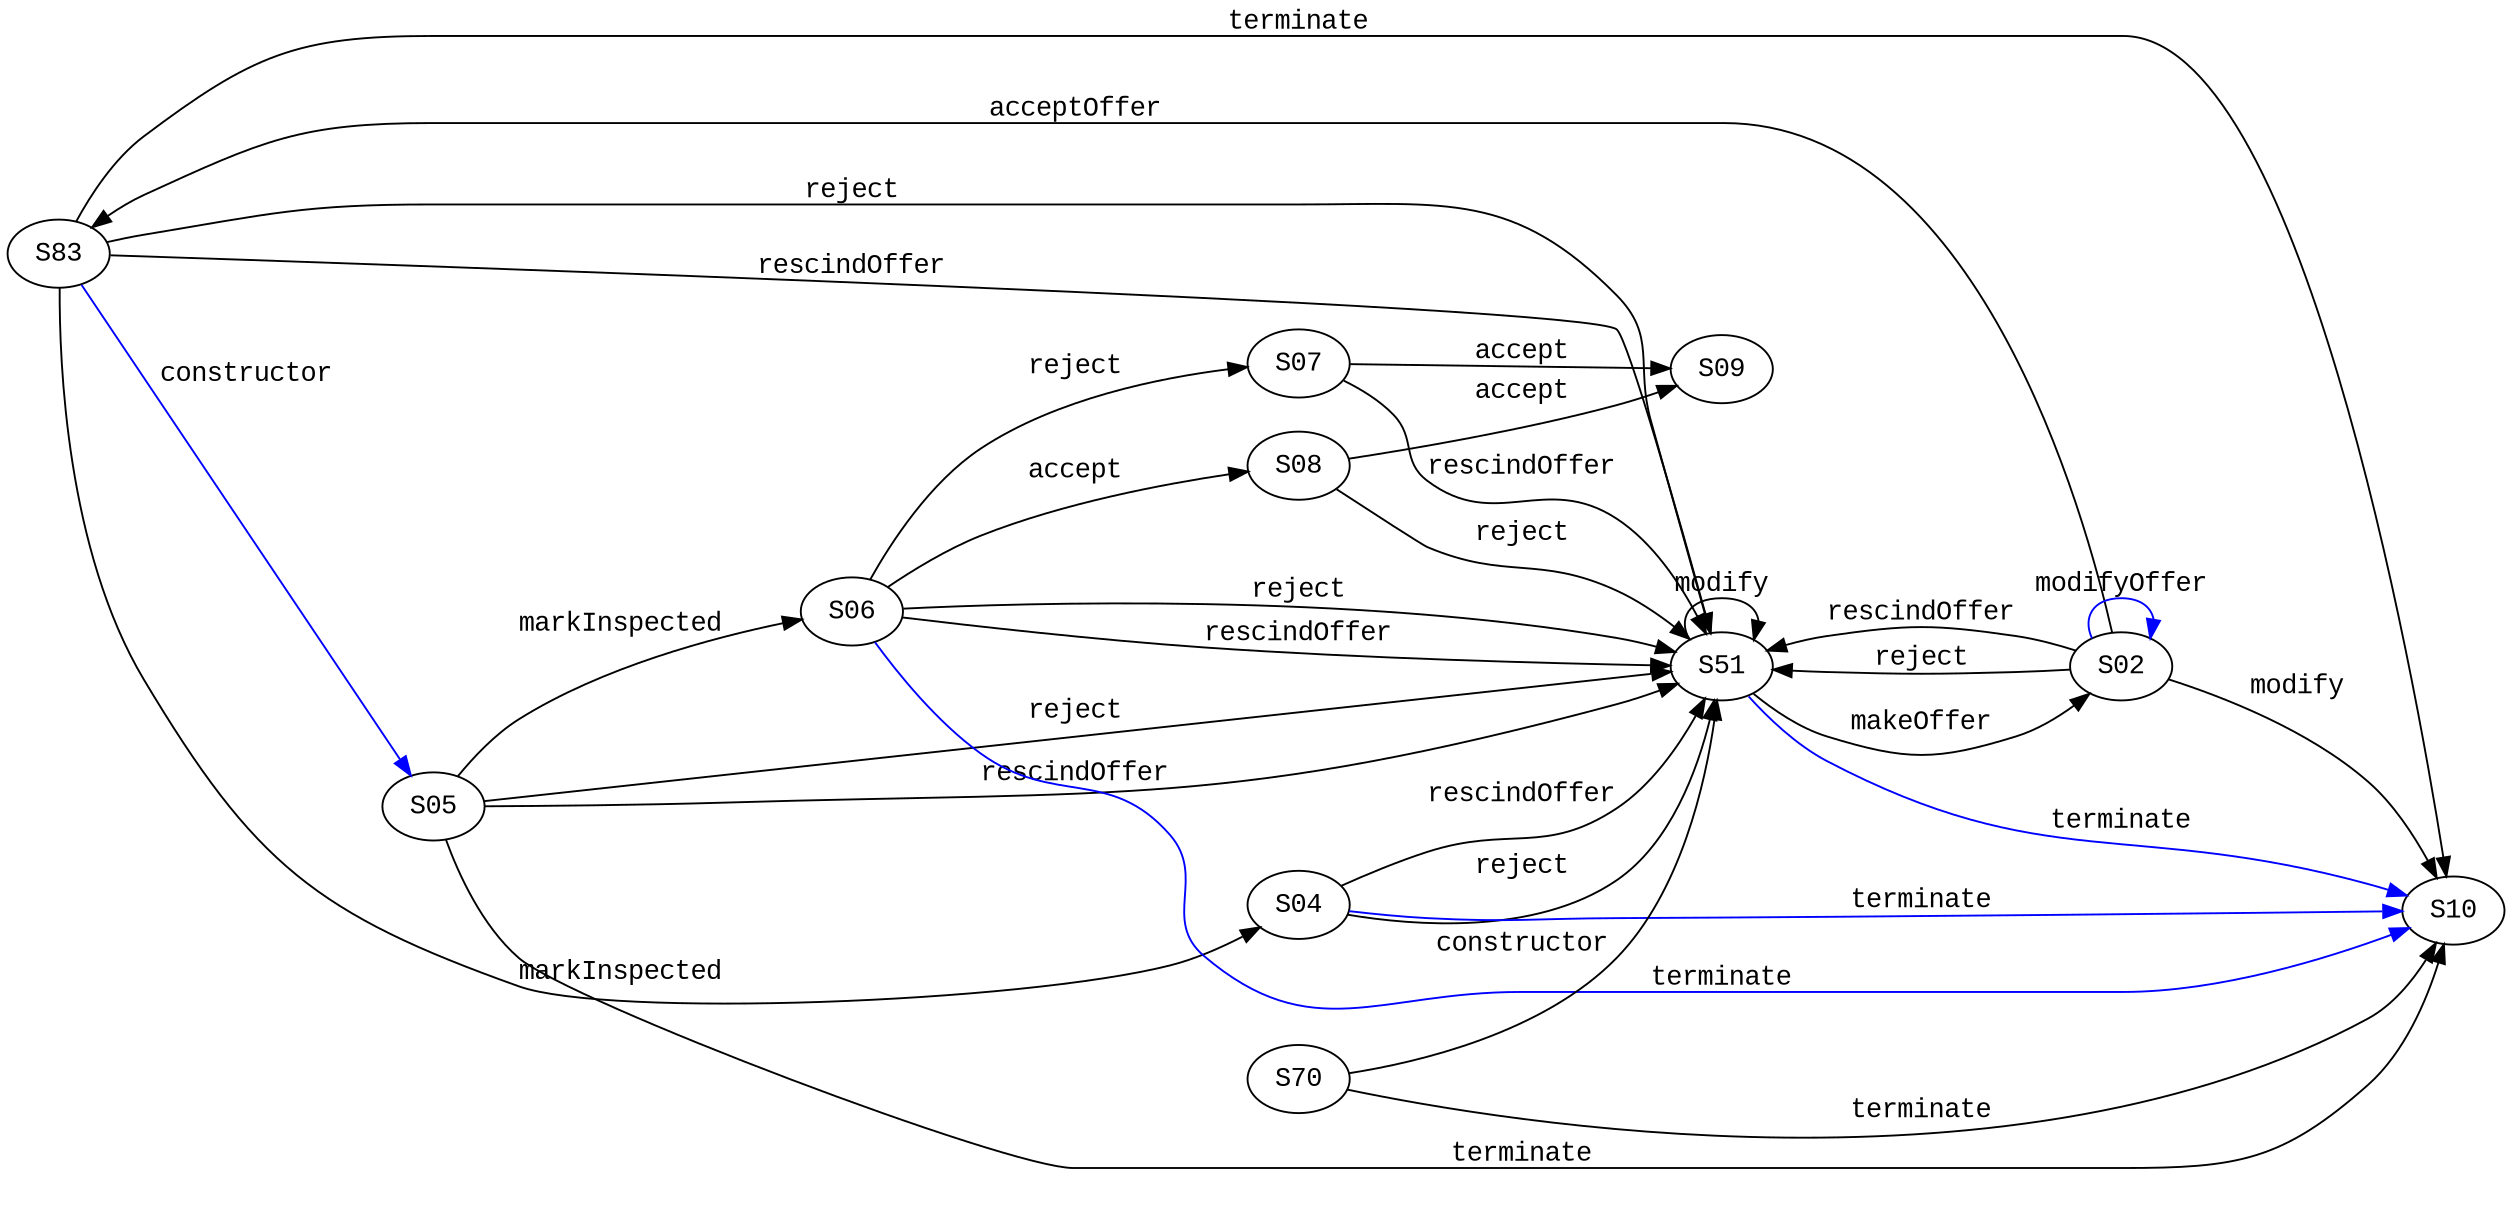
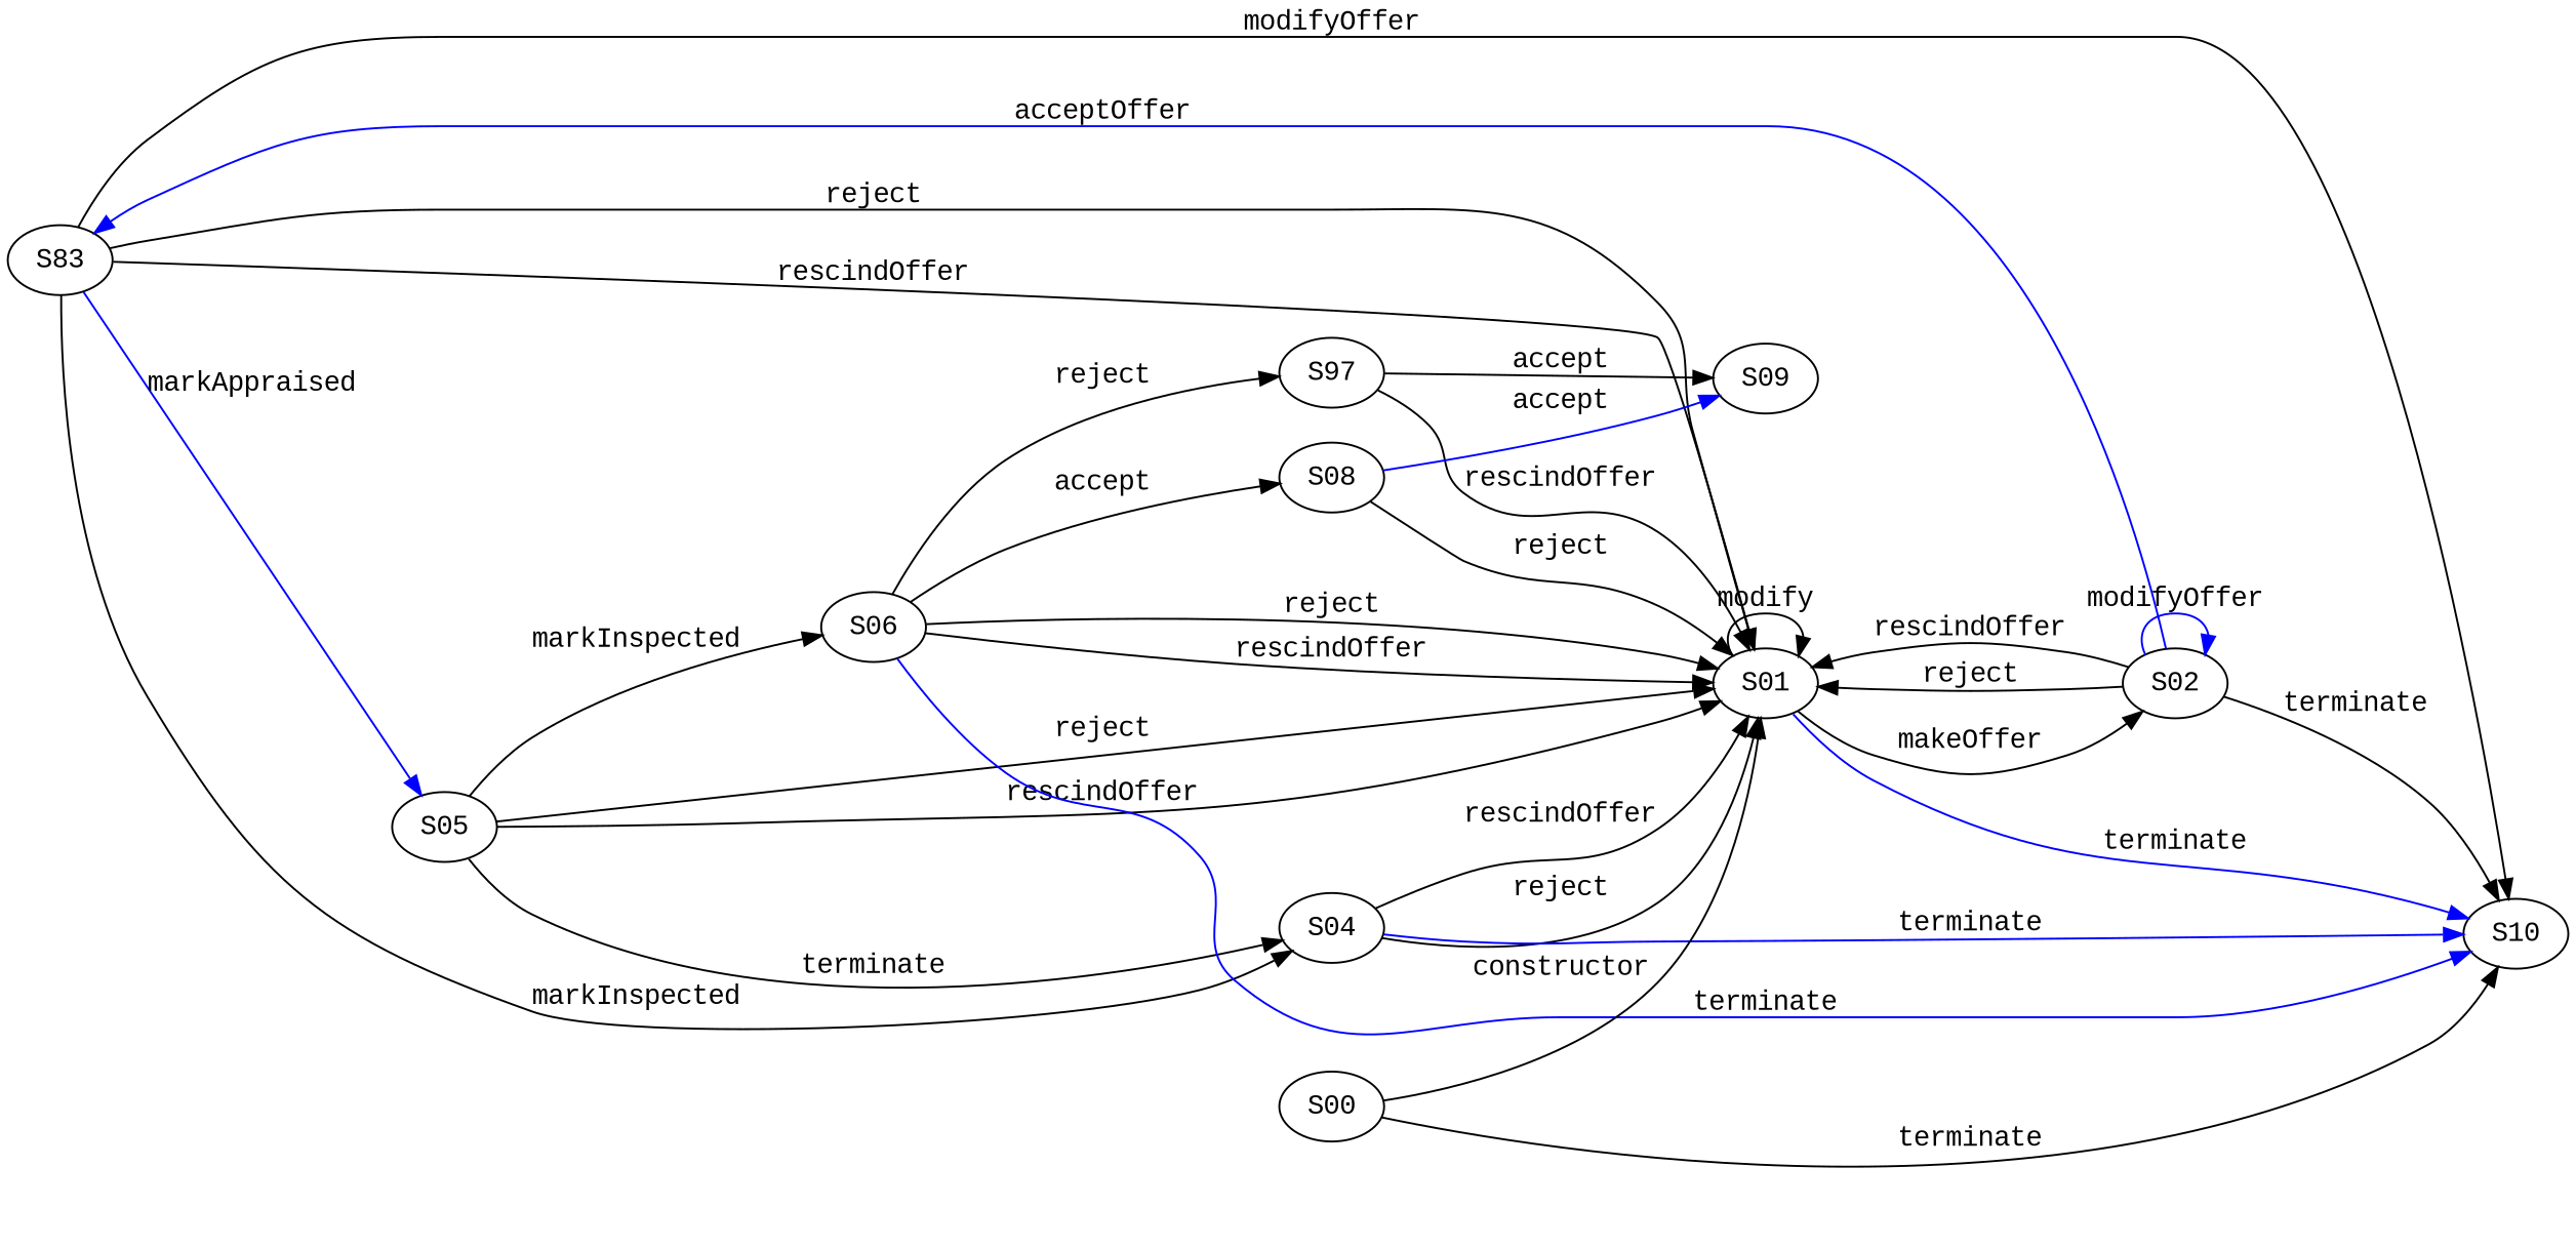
  digraph {
    fontname="Liberation Mono"
    rankdir=LR
    node [fontname="Liberation Mono"]
    edge [color=black fontname="Liberation Mono"]
    n1 [label=S83]
-   S01 [label=S51]
+   S01
    S05
    S10
    S04
    S02
    S06
-   S07
+   S07 [label=S97]
    S08
    S09
-   S00 [label=S70]
+   S00
    n1 -> S01 [label=rescindOffer]
    n1 -> S01 [label=reject]
-   n1 -> S05 [color=blue label=constructor]
-   n1 -> S10 [label=terminate]
+   n1 -> S05 [color=blue label=markAppraised]
+   n1 -> S10 [label=modifyOffer]
    n1 -> S04 [label=markInspected]
    S01 -> S01 [label=modify]
    S01 -> S10 [color=blue label=terminate]
    S01 -> S02 [label=makeOffer]
    S05 -> S01 [label=reject]
    S05 -> S01 [label=rescindOffer]
-   S05 -> S10 [label=terminate]
+   S05 -> S04 [label=terminate]
    S05 -> S06 [label=markInspected]
    S04 -> S01 [label=reject]
    S04 -> S01 [label=rescindOffer]
    S04 -> S10 [color=blue label=terminate]
-   S02 -> n1 [label=acceptOffer]
+   S02 -> n1 [color=blue label=acceptOffer]
    S02 -> S01 [label=rescindOffer]
    S02 -> S01 [label=reject]
-   S02 -> S10 [label=modify]
+   S02 -> S10 [label=terminate]
    S02 -> S02 [color=blue label=modifyOffer]
    S06 -> S01 [label=reject]
    S06 -> S01 [label=rescindOffer]
    S06 -> S10 [color=blue label=terminate]
    S06 -> S07 [label=reject]
    S06 -> S08 [label=accept]
    S07 -> S01 [label=rescindOffer]
    S07 -> S09 [label=accept]
    S08 -> S01 [label=reject]
-   S08 -> S09 [label=accept]
+   S08 -> S09 [color=blue label=accept]
    S00 -> S01 [label=constructor]
    S00 -> S10 [label=terminate]
  }
